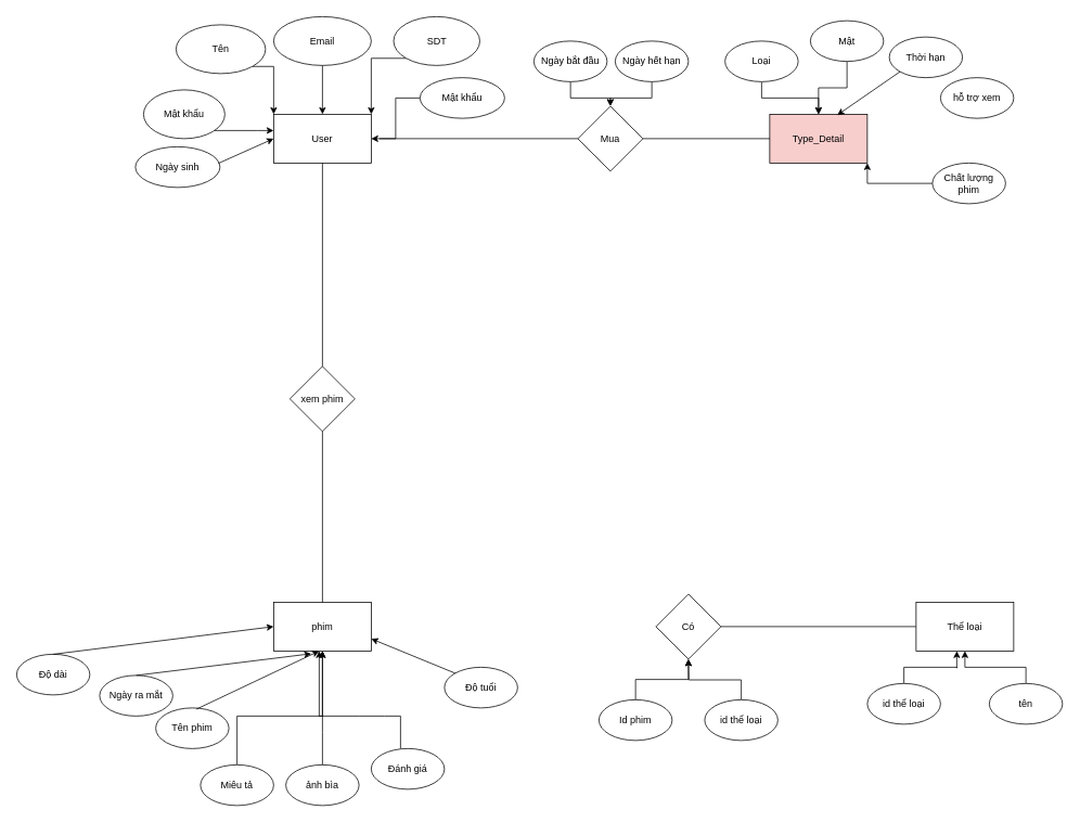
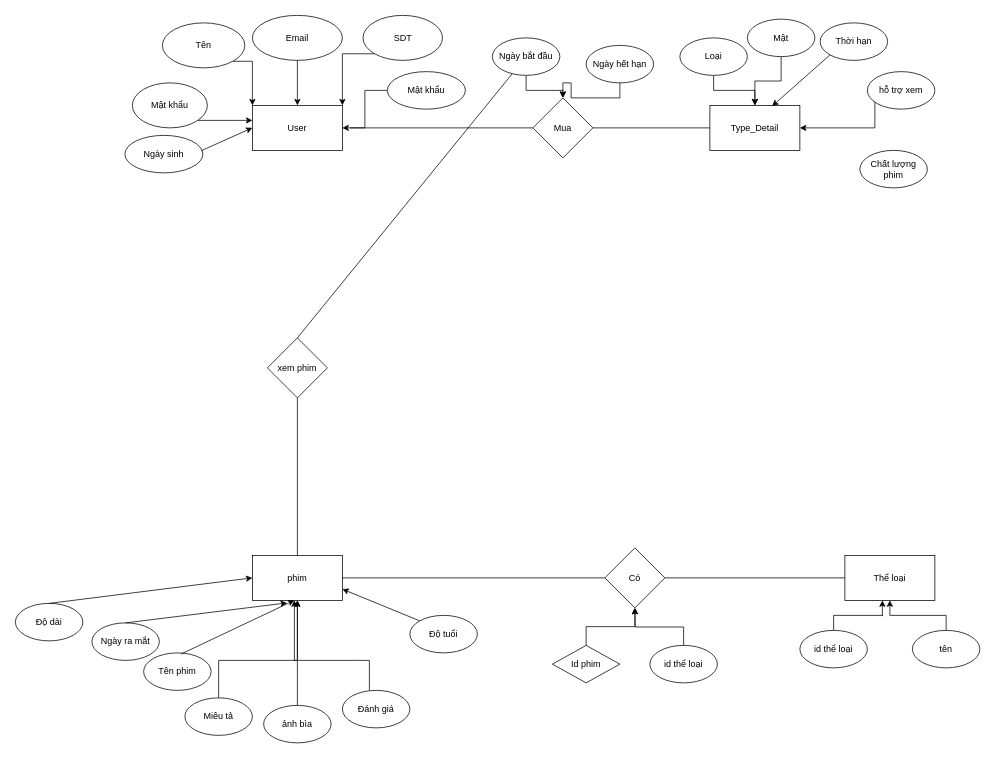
  <mxCell id="0" />
  <mxCell id="1" parent="0" />
  <mxCell id="2" value="User" style="rounded=0;whiteSpace=wrap;html=1;" parent="1" vertex="1"><mxGeometry x="336" y="140" width="120" height="60" as="geometry" /></mxCell>
  <mxCell id="3" style="edgeStyle=orthogonalEdgeStyle;rounded=0;orthogonalLoop=1;jettySize=auto;html=1;exitX=1;exitY=1;exitDx=0;exitDy=0;entryX=0;entryY=0;entryDx=0;entryDy=0;" edge="1" parent="1" source="4" target="2"><mxGeometry relative="1" as="geometry"><Array as="points"><mxPoint x="336" y="81" /></Array></mxGeometry></mxCell>
  <mxCell id="4" value="Tên" style="ellipse;whiteSpace=wrap;html=1;" parent="1" vertex="1"><mxGeometry x="216" y="30" width="110" height="60" as="geometry" /></mxCell>
  <mxCell id="5" style="edgeStyle=orthogonalEdgeStyle;rounded=0;orthogonalLoop=1;jettySize=auto;html=1;exitX=0.5;exitY=1;exitDx=0;exitDy=0;entryX=0.5;entryY=0;entryDx=0;entryDy=0;" edge="1" parent="1" source="6" target="2"><mxGeometry relative="1" as="geometry"><Array as="points"><mxPoint x="396" y="70" /></Array></mxGeometry></mxCell>
  <mxCell id="6" value="Email" style="ellipse;whiteSpace=wrap;html=1;" parent="1" vertex="1"><mxGeometry x="336" y="20" width="120" height="60" as="geometry" /></mxCell>
  <mxCell id="7" style="edgeStyle=orthogonalEdgeStyle;rounded=0;orthogonalLoop=1;jettySize=auto;html=1;exitX=0;exitY=1;exitDx=0;exitDy=0;entryX=1;entryY=0;entryDx=0;entryDy=0;" edge="1" parent="1" source="8" target="2"><mxGeometry relative="1" as="geometry" /></mxCell>
  <mxCell id="8" value="SDT" style="ellipse;whiteSpace=wrap;html=1;" parent="1" vertex="1"><mxGeometry x="483.5" y="20" width="106" height="60" as="geometry" /></mxCell>
  <mxCell id="9" value="" style="edgeStyle=orthogonalEdgeStyle;rounded=0;orthogonalLoop=1;jettySize=auto;html=1;" edge="1" parent="1" source="10" target="2"><mxGeometry relative="1" as="geometry"><Array as="points"><mxPoint x="316" y="160" /><mxPoint x="316" y="160" /></Array></mxGeometry></mxCell>
  <mxCell id="10" value="Mật khẩu" style="ellipse;whiteSpace=wrap;html=1;" parent="1" vertex="1"><mxGeometry y="110" width="100" height="60" as="geometry" x="176" /></mxCell>
  <mxCell id="11" style="edgeStyle=orthogonalEdgeStyle;rounded=0;orthogonalLoop=1;jettySize=auto;html=1;exitX=0;exitY=0.5;exitDx=0;exitDy=0;entryX=1;entryY=0.5;entryDx=0;entryDy=0;" edge="1" parent="1" source="12" target="2"><mxGeometry relative="1" as="geometry" /></mxCell>
  <mxCell id="12" value="Mật khẩu" style="ellipse;whiteSpace=wrap;html=1;" parent="1" vertex="1"><mxGeometry x="516" y="95" width="104" height="50" as="geometry" /></mxCell>
  <mxCell id="13" value="Ngày sinh" style="ellipse;whiteSpace=wrap;html=1;" parent="1" vertex="1"><mxGeometry x="166" y="180" width="104" height="50" as="geometry" /></mxCell>
  <mxCell id="14" value="" style="endArrow=classic;html=1;rounded=0;entryX=0;entryY=0.5;entryDx=0;entryDy=0;exitX=0.981;exitY=0.407;exitDx=0;exitDy=0;exitPerimeter=0;" parent="1" source="13" target="2" edge="1"><mxGeometry width="50" height="50" relative="1" as="geometry"><mxPoint x="286" y="190" as="sourcePoint" /><mxPoint x="326" y="140" as="targetPoint" /></mxGeometry></mxCell>
- <mxCell id="15" value="Type_Detail" style="whiteSpace=wrap;html=1;rounded=0;fillColor=#f8cecc;" vertex="1" parent="1"><mxGeometry x="946" y="140" width="120" height="60" as="geometry" /></mxCell>
+ <mxCell id="15" value="Type_Detail" style="whiteSpace=wrap;html=1;rounded=0;" vertex="1" parent="1"><mxGeometry x="946" y="140" width="120" height="60" as="geometry" /></mxCell>
  <mxCell id="16" value="Mua" style="rhombus;whiteSpace=wrap;html=1;" vertex="1" parent="1"><mxGeometry x="710" y="130" width="80" height="80" as="geometry" /></mxCell>
  <mxCell id="17" value="" style="edgeStyle=orthogonalEdgeStyle;rounded=0;orthogonalLoop=1;jettySize=auto;html=1;" edge="1" parent="1" source="18" target="16"><mxGeometry relative="1" as="geometry" /></mxCell>
  <mxCell id="18" value="Ngày bắt đầu" style="ellipse;whiteSpace=wrap;html=1;" vertex="1" parent="1"><mxGeometry x="656" y="50" width="90" height="50" as="geometry" /></mxCell>
  <mxCell id="19" value="" style="edgeStyle=orthogonalEdgeStyle;rounded=0;orthogonalLoop=1;jettySize=auto;html=1;" edge="1" parent="1" source="20" target="16"><mxGeometry relative="1" as="geometry" /></mxCell>
- <mxCell id="20" value="Ngày hết hạn" style="ellipse;whiteSpace=wrap;html=1;" vertex="1" parent="1"><mxGeometry x="756" y="50" width="90" height="50" as="geometry" /></mxCell>
+ <mxCell id="20" value="Ngày hết hạn" style="ellipse;whiteSpace=wrap;html=1;" vertex="1" parent="1"><mxGeometry x="781" y="60" width="90" height="50" as="geometry" /></mxCell>
  <mxCell id="21" value="" style="endArrow=none;html=1;rounded=0;entryX=0;entryY=0.5;entryDx=0;entryDy=0;" edge="1" parent="1" target="16"><mxGeometry width="50" height="50" relative="1" as="geometry"><mxPoint x="466" y="170" as="sourcePoint" /><mxPoint x="756" y="180" as="targetPoint" /></mxGeometry></mxCell>
  <mxCell id="22" value="" style="endArrow=none;html=1;rounded=0;entryX=1;entryY=0.5;entryDx=0;entryDy=0;exitX=0;exitY=0.5;exitDx=0;exitDy=0;" edge="1" parent="1" source="15" target="16"><mxGeometry width="50" height="50" relative="1" as="geometry"><mxPoint x="706" y="30" as="sourcePoint" /><mxPoint x="756" y="-20" as="targetPoint" /></mxGeometry></mxCell>
  <mxCell id="23" value="" style="edgeStyle=orthogonalEdgeStyle;rounded=0;orthogonalLoop=1;jettySize=auto;html=1;" edge="1" parent="1" source="24" target="15"><mxGeometry relative="1" as="geometry" /></mxCell>
- <mxCell id="24" value="Loại" style="ellipse;whiteSpace=wrap;html=1;" vertex="1" parent="1"><mxGeometry x="891" y="50" width="90" height="50" as="geometry" /></mxCell>
+ <mxCell id="24" value="Loại" style="ellipse;whiteSpace=wrap;html=1;" vertex="1" parent="1"><mxGeometry x="906" y="50" width="90" height="50" as="geometry" /></mxCell>
  <mxCell id="25" value="" style="edgeStyle=orthogonalEdgeStyle;rounded=0;orthogonalLoop=1;jettySize=auto;html=1;" edge="1" parent="1" source="26" target="15"><mxGeometry relative="1" as="geometry" /></mxCell>
  <mxCell id="26" value="Mật" style="ellipse;whiteSpace=wrap;html=1;" vertex="1" parent="1"><mxGeometry x="996" y="25" width="90" height="50" as="geometry" /></mxCell>
- <mxCell id="27" value="Thời hạn" style="ellipse;whiteSpace=wrap;html=1;" vertex="1" parent="1"><mxGeometry x="1093" y="45" width="90" height="50" as="geometry" /></mxCell>
+ <mxCell id="27" value="Thời hạn" style="ellipse;whiteSpace=wrap;html=1;" vertex="1" parent="1"><mxGeometry x="1093" y="30" width="90" height="50" as="geometry" /></mxCell>
+ <mxCell id="28" value="" style="edgeStyle=orthogonalEdgeStyle;rounded=0;orthogonalLoop=1;jettySize=auto;html=1;exitX=0;exitY=0.5;exitDx=0;exitDy=0;" edge="1" parent="1" source="29" target="15"><mxGeometry relative="1" as="geometry"><Array as="points"><mxPoint x="1166" y="170" /></Array></mxGeometry></mxCell>
  <mxCell id="29" value="hỗ trợ xem" style="ellipse;whiteSpace=wrap;html=1;" vertex="1" parent="1"><mxGeometry x="1156" y="95" width="90" height="50" as="geometry" /></mxCell>
  <mxCell id="30" value="" style="endArrow=classic;html=1;rounded=0;entryX=0.692;entryY=0.017;entryDx=0;entryDy=0;entryPerimeter=0;exitX=0;exitY=1;exitDx=0;exitDy=0;" edge="1" parent="1" source="27" target="15"><mxGeometry width="50" height="50" relative="1" as="geometry"><mxPoint x="1106" y="370" as="sourcePoint" /><mxPoint x="1156" y="320" as="targetPoint" /></mxGeometry></mxCell>
  <mxCell id="31" value="" style="group" vertex="1" connectable="0" parent="1"><mxGeometry x="20" y="740" width="677" height="250" as="geometry" /></mxCell>
  <mxCell id="32" value="phim" style="rounded=0;whiteSpace=wrap;html=1;" vertex="1" parent="31"><mxGeometry x="316" width="120" height="60" as="geometry" /></mxCell>
  <mxCell id="33" value="Tên phim" style="ellipse;whiteSpace=wrap;html=1;" vertex="1" parent="31"><mxGeometry x="171" y="130" width="90" height="50" as="geometry" /></mxCell>
  <mxCell id="34" value="" style="edgeStyle=orthogonalEdgeStyle;rounded=0;orthogonalLoop=1;jettySize=auto;html=1;" edge="1" parent="31" source="35" target="32"><mxGeometry relative="1" as="geometry"><Array as="points"><mxPoint x="271" y="140" /><mxPoint x="376" y="140" /></Array></mxGeometry></mxCell>
- <mxCell id="35" value="Miêu tả" style="ellipse;whiteSpace=wrap;html=1;" vertex="1" parent="31"><mxGeometry x="226" y="200" width="90" height="50" as="geometry" /></mxCell>
+ <mxCell id="35" value="Miêu tả" style="ellipse;whiteSpace=wrap;html=1;" vertex="1" parent="31"><mxGeometry x="226" y="190" width="90" height="50" as="geometry" /></mxCell>
  <mxCell id="36" value="ảnh bìa" style="ellipse;whiteSpace=wrap;html=1;" vertex="1" parent="31"><mxGeometry x="331" y="200" width="90" height="50" as="geometry" /></mxCell>
  <mxCell id="37" value="" style="endArrow=classic;html=1;rounded=0;exitX=0.5;exitY=0;exitDx=0;exitDy=0;entryX=0.5;entryY=1;entryDx=0;entryDy=0;" edge="1" parent="31" source="36" target="32"><mxGeometry width="50" height="50" relative="1" as="geometry"><mxPoint x="366" y="200" as="sourcePoint" /><mxPoint x="382" y="70" as="targetPoint" /><Array as="points"><mxPoint x="376" y="160" /></Array></mxGeometry></mxCell>
  <mxCell id="38" value="Đánh giá" style="ellipse;whiteSpace=wrap;html=1;" vertex="1" parent="31"><mxGeometry x="436" y="180" width="90" height="50" as="geometry" /></mxCell>
  <mxCell id="39" value="" style="endArrow=classic;html=1;rounded=0;" edge="1" parent="31"><mxGeometry width="50" height="50" relative="1" as="geometry"><mxPoint x="472" y="180" as="sourcePoint" /><mxPoint x="372" y="60" as="targetPoint" /><Array as="points"><mxPoint x="472" y="140" /><mxPoint x="452" y="140" /><mxPoint x="422" y="140" /><mxPoint x="372" y="140" /></Array></mxGeometry></mxCell>
  <mxCell id="40" value="Độ tuổi" style="ellipse;whiteSpace=wrap;html=1;" vertex="1" parent="31"><mxGeometry x="526" y="80" width="90" height="50" as="geometry" /></mxCell>
  <mxCell id="41" value="" style="endArrow=classic;html=1;rounded=0;exitX=0;exitY=0;exitDx=0;exitDy=0;entryX=1;entryY=0.75;entryDx=0;entryDy=0;" edge="1" parent="31" source="40" target="32"><mxGeometry width="50" height="50" relative="1" as="geometry"><mxPoint x="482" y="10" as="sourcePoint" /><mxPoint x="532" y="-40" as="targetPoint" /></mxGeometry></mxCell>
  <mxCell id="42" value="Ngày ra mắt" style="ellipse;whiteSpace=wrap;html=1;" vertex="1" parent="31"><mxGeometry x="102" y="90" width="90" height="50" as="geometry" /></mxCell>
  <mxCell id="43" value="" style="endArrow=classic;html=1;rounded=0;exitX=0.5;exitY=0;exitDx=0;exitDy=0;entryX=0.385;entryY=1.056;entryDx=0;entryDy=0;entryPerimeter=0;" edge="1" parent="31" source="42" target="32"><mxGeometry width="50" height="50" relative="1" as="geometry"><mxPoint x="90" y="104" as="sourcePoint" /><mxPoint x="32" y="160" as="targetPoint" /></mxGeometry></mxCell>
  <mxCell id="44" value="Độ dài" style="ellipse;whiteSpace=wrap;html=1;" vertex="1" parent="31"><mxGeometry y="64" width="90" height="50" as="geometry" /></mxCell>
  <mxCell id="45" value="" style="endArrow=classic;html=1;rounded=0;exitX=0.5;exitY=0;exitDx=0;exitDy=0;entryX=0;entryY=0.5;entryDx=0;entryDy=0;" edge="1" parent="31" source="44" target="32"><mxGeometry width="50" height="50" relative="1" as="geometry"><mxPoint x="-20" y="-56" as="sourcePoint" /><mxPoint x="-78" as="targetPoint" /></mxGeometry></mxCell>
  <mxCell id="46" value="" style="endArrow=classic;html=1;rounded=0;exitX=0.556;exitY=0.03;exitDx=0;exitDy=0;exitPerimeter=0;" edge="1" parent="31" source="33"><mxGeometry width="50" height="50" relative="1" as="geometry"><mxPoint x="163.5" y="102.5" as="sourcePoint" /><mxPoint x="372" y="60" as="targetPoint" /></mxGeometry></mxCell>
+ <mxCell id="47" value="" style="endArrow=none;html=1;rounded=0;exitX=1;exitY=0.5;exitDx=0;exitDy=0;entryX=0;entryY=0.5;entryDx=0;entryDy=0;" edge="1" parent="1" source="32" target="56"><mxGeometry width="50" height="50" relative="1" as="geometry"><mxPoint x="726" y="770" as="sourcePoint" /><mxPoint x="776" y="720" as="targetPoint" /></mxGeometry></mxCell>
  <mxCell id="48" value="" style="endArrow=none;html=1;rounded=0;exitX=1;exitY=0.5;exitDx=0;exitDy=0;entryX=0;entryY=0.5;entryDx=0;entryDy=0;" edge="1" parent="1" source="56" target="50"><mxGeometry width="50" height="50" relative="1" as="geometry"><mxPoint x="1086" y="830" as="sourcePoint" /><mxPoint x="1136" y="780" as="targetPoint" /></mxGeometry></mxCell>
  <mxCell id="49" value="" style="group" vertex="1" connectable="0" parent="1"><mxGeometry x="1066" y="740" width="240" height="150" as="geometry" /></mxCell>
  <mxCell id="50" value="Thể loại" style="rounded=0;whiteSpace=wrap;html=1;" vertex="1" parent="49"><mxGeometry x="60" width="120" height="60" as="geometry" /></mxCell>
  <mxCell id="51" style="edgeStyle=orthogonalEdgeStyle;rounded=0;orthogonalLoop=1;jettySize=auto;html=1;exitX=0.5;exitY=0;exitDx=0;exitDy=0;" edge="1" parent="49" source="52"><mxGeometry relative="1" as="geometry"><mxPoint x="110" y="60" as="targetPoint" /></mxGeometry></mxCell>
  <mxCell id="52" value="id thể loại" style="ellipse;whiteSpace=wrap;html=1;" vertex="1" parent="49"><mxGeometry y="100" width="90" height="50" as="geometry" /></mxCell>
  <mxCell id="53" style="edgeStyle=orthogonalEdgeStyle;rounded=0;orthogonalLoop=1;jettySize=auto;html=1;entryX=0.5;entryY=1;entryDx=0;entryDy=0;" edge="1" parent="49" source="54" target="50"><mxGeometry relative="1" as="geometry" /></mxCell>
  <mxCell id="54" value="tên" style="ellipse;whiteSpace=wrap;html=1;" vertex="1" parent="49"><mxGeometry x="150" y="100" width="90" height="50" as="geometry" /></mxCell>
  <mxCell id="55" value="" style="group" vertex="1" connectable="0" parent="1"><mxGeometry x="736" y="730" width="220" height="180" as="geometry" /></mxCell>
  <mxCell id="56" value="Có" style="rhombus;whiteSpace=wrap;html=1;" vertex="1" parent="55"><mxGeometry x="70" width="80" height="80" as="geometry" /></mxCell>
  <mxCell id="57" style="edgeStyle=orthogonalEdgeStyle;rounded=0;orthogonalLoop=1;jettySize=auto;html=1;entryX=0.5;entryY=1;entryDx=0;entryDy=0;" edge="1" parent="55" source="58" target="56"><mxGeometry relative="1" as="geometry" /></mxCell>
- <mxCell id="58" value="Id phim" style="ellipse;whiteSpace=wrap;html=1;" vertex="1" parent="55"><mxGeometry y="130" width="90" height="50" as="geometry" /></mxCell>
+ <mxCell id="58" value="Id phim" style="rhombus;whiteSpace=wrap;html=1;" vertex="1" parent="55"><mxGeometry y="130" width="90" height="50" as="geometry" /></mxCell>
  <mxCell id="59" style="edgeStyle=orthogonalEdgeStyle;rounded=0;orthogonalLoop=1;jettySize=auto;html=1;exitX=0.5;exitY=0;exitDx=0;exitDy=0;" edge="1" parent="55" source="60"><mxGeometry relative="1" as="geometry"><mxPoint x="110.0" y="80" as="targetPoint" /></mxGeometry></mxCell>
  <mxCell id="60" value="id thể loại" style="ellipse;whiteSpace=wrap;html=1;" vertex="1" parent="55"><mxGeometry x="130" y="130" width="90" height="50" as="geometry" /></mxCell>
  <mxCell id="61" value="" style="endArrow=none;html=1;rounded=0;entryX=0.5;entryY=0;entryDx=0;entryDy=0;exitX=0.5;exitY=1;exitDx=0;exitDy=0;" edge="1" parent="1" source="64" target="32"><mxGeometry width="50" height="50" relative="1" as="geometry"><mxPoint x="409" y="530" as="sourcePoint" /><mxPoint x="360" y="700" as="targetPoint" /></mxGeometry></mxCell>
- <mxCell id="62" style="edgeStyle=orthogonalEdgeStyle;rounded=0;orthogonalLoop=1;jettySize=auto;html=1;entryX=1;entryY=1;entryDx=0;entryDy=0;" edge="1" parent="1" source="63" target="15"><mxGeometry relative="1" as="geometry" /></mxCell>
  <mxCell id="63" value="Chất lượng phim" style="ellipse;whiteSpace=wrap;html=1;" vertex="1" parent="1"><mxGeometry x="1146" y="200" width="90" height="50" as="geometry" /></mxCell>
  <mxCell id="64" value="xem phim" style="rhombus;whiteSpace=wrap;html=1;" vertex="1" parent="1"><mxGeometry x="356" y="450" width="80" height="80" as="geometry" /></mxCell>
- <mxCell id="65" value="" style="endArrow=none;html=1;rounded=0;exitX=0.5;exitY=0;exitDx=0;exitDy=0;entryX=0.5;entryY=1;entryDx=0;entryDy=0;" edge="1" parent="1" source="64" target="2"><mxGeometry width="50" height="50" relative="1" as="geometry"><mxPoint x="576" y="510" as="sourcePoint" /><mxPoint x="626" y="460" as="targetPoint" /></mxGeometry></mxCell>
+ <mxCell id="65" value="" style="endArrow=none;html=1;rounded=0;exitX=0.5;exitY=0;exitDx=0;exitDy=0;" edge="1" parent="1" source="64" target="18"><mxGeometry width="50" height="50" relative="1" as="geometry"><mxPoint x="576" y="510" as="sourcePoint" /><mxPoint x="626" y="460" as="targetPoint" /></mxGeometry></mxCell>
